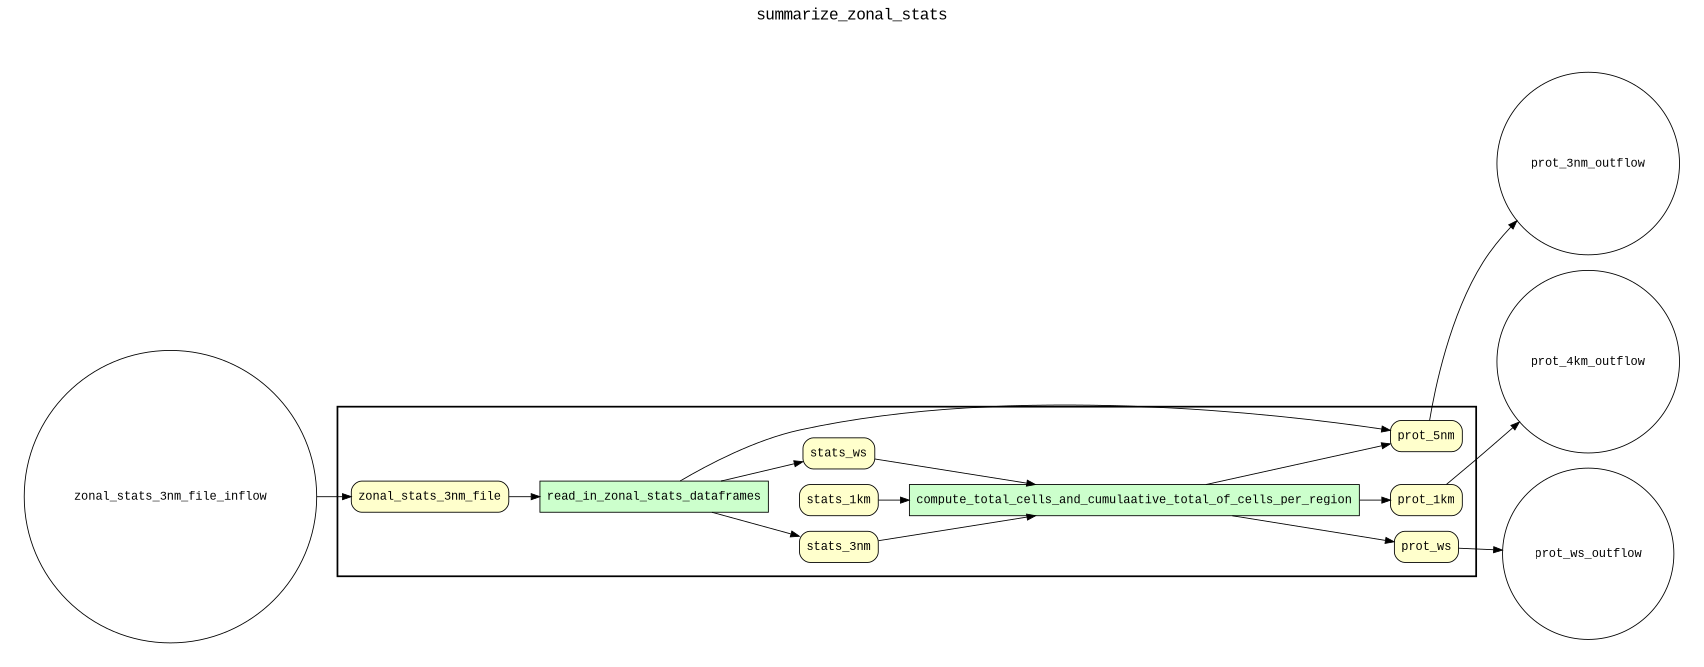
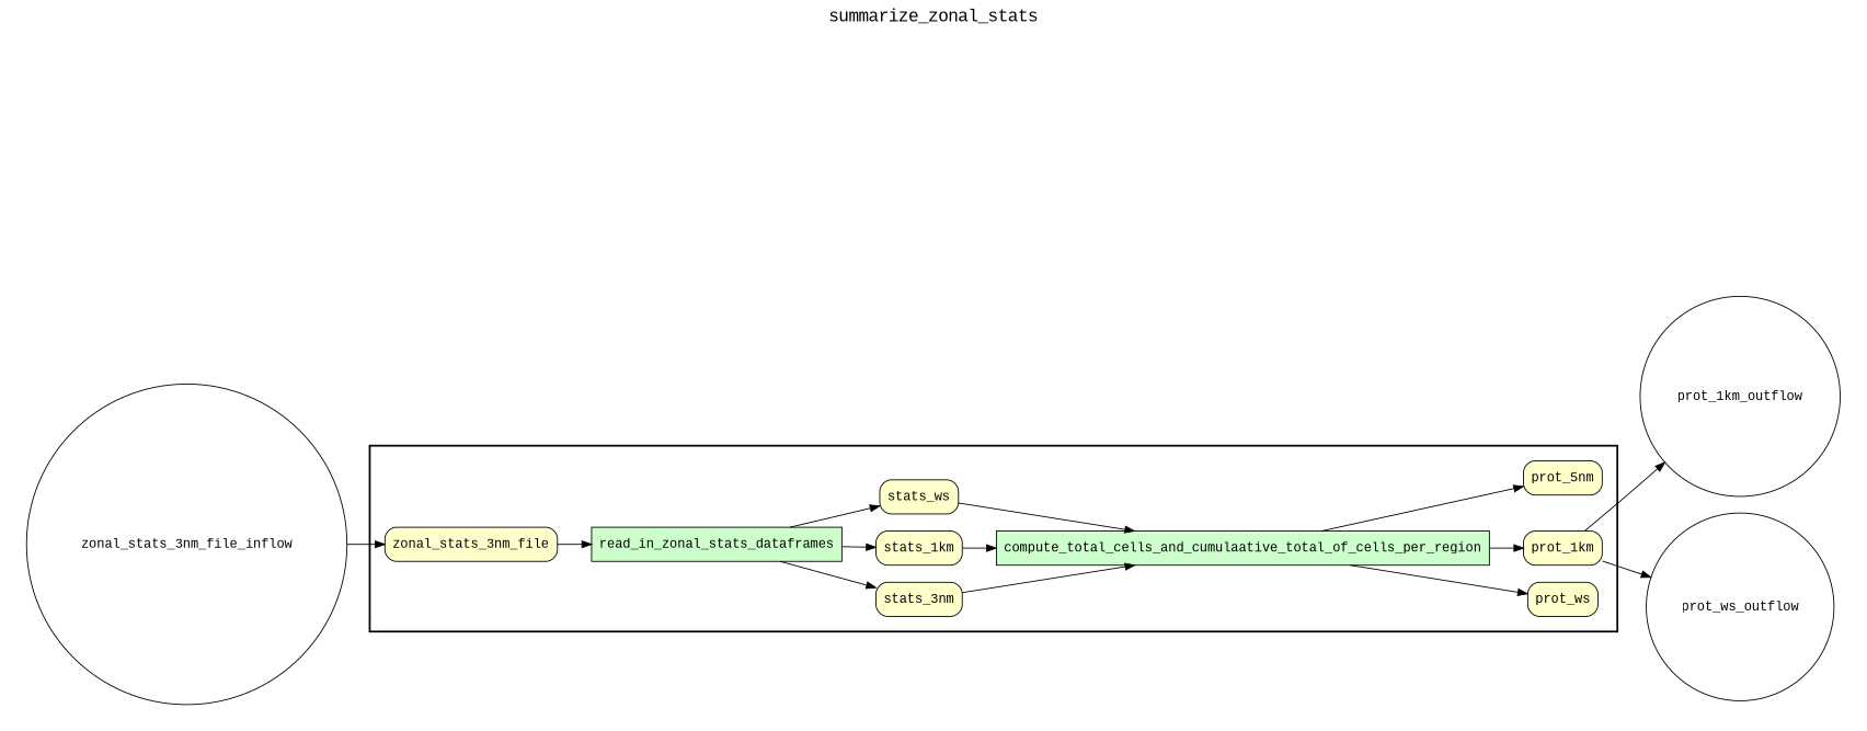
  digraph {
    fontname="Liberation Mono"
    fontsize=18
    label=summarize_zonal_stats
    labelloc=t
    rankdir=LR
    node [fillcolor="#FFFFCC" fontname="Liberation Mono" peripheries=1 shape=box style="rounded,filled"]
    edge [fontname="Liberation Mono"]
    compute_total_cells_and_cumulaative_total_of_cells_per_region [fillcolor="#CCFFCC" style=filled]
    read_in_zonal_stats_dataframes [fillcolor="#CCFFCC" style=filled]
    zonal_stats_3nm_file
    stats_3nm
    stats_1km
    stats_ws
    prot_ws
    n8 [label=prot_5nm]
    prot_1km
    zonal_stats_3nm_file_inflow [fillcolor="#FFFFFF" shape=circle width=0.2 style=""]
-   prot_1km_outflow [fillcolor="#FFFFFF" shape=circle width=0.2 label=prot_4km_outflow style=""]
-   prot_3nm_outflow [fillcolor="#FFFFFF" shape=circle width=0.2 style=""]
+   prot_1km_outflow [fillcolor="#FFFFFF" shape=circle width=0.2 style=""]
    prot_ws_outflow [fillcolor="#FFFFFF" shape=circle width=0.2 style=""]
    subgraph cluster_1 {
      color=black
      label=""
      penwidth=2
      subgraph cluster_2 {
        color=white
        label=""
        penwidth=2
        compute_total_cells_and_cumulaative_total_of_cells_per_region
        read_in_zonal_stats_dataframes
        zonal_stats_3nm_file
        stats_3nm
        stats_1km
        stats_ws
        prot_ws
        n8
        prot_1km
      }
    }
    subgraph cluster_3 {
      color=white
      label=""
      penwidth=2
      subgraph cluster_4 {
        color=white
        label=""
        penwidth=2
        zonal_stats_3nm_file_inflow
      }
    }
    subgraph cluster_5 {
      color=white
      label=""
      penwidth=2
      subgraph cluster_6 {
        color=white
        label=""
        penwidth=2
        prot_1km_outflow
-       prot_3nm_outflow
        prot_ws_outflow
      }
    }
    compute_total_cells_and_cumulaative_total_of_cells_per_region -> prot_ws
    compute_total_cells_and_cumulaative_total_of_cells_per_region -> n8
    compute_total_cells_and_cumulaative_total_of_cells_per_region -> prot_1km
    read_in_zonal_stats_dataframes -> stats_3nm
-   read_in_zonal_stats_dataframes -> n8
+   read_in_zonal_stats_dataframes -> stats_1km
    read_in_zonal_stats_dataframes -> stats_ws
    zonal_stats_3nm_file -> read_in_zonal_stats_dataframes
    stats_3nm -> compute_total_cells_and_cumulaative_total_of_cells_per_region
    stats_1km -> compute_total_cells_and_cumulaative_total_of_cells_per_region
    stats_ws -> compute_total_cells_and_cumulaative_total_of_cells_per_region
-   prot_ws -> prot_ws_outflow
-   n8 -> prot_3nm_outflow
+   prot_1km -> prot_ws_outflow
    prot_1km -> prot_1km_outflow
    zonal_stats_3nm_file_inflow -> zonal_stats_3nm_file
  }
